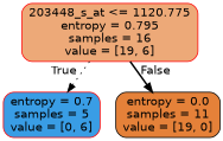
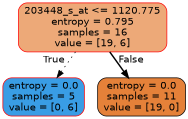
  digraph {
    node [color=red fontname=helvetica shape=box style="filled, rounded"]
    edge [fontname=helvetica labeldistance=2.5 color=black]
    n1 [fillcolor="#e58139ae" label="203448_s_at <= 1120.775\nentropy = 0.795\nsamples = 16\nvalue = [19, 6]"]
-   n2 [fillcolor="#399de5ff" label="entropy = 0.7\nsamples = 5\nvalue = [0, 6]"]
+   n2 [fillcolor="#399de5ff" label="entropy = 0.0\nsamples = 5\nvalue = [0, 6]"]
    n3 [color=black fillcolor="#e58139ff" label="entropy = 0.0\nsamples = 11\nvalue = [19, 0]"]
    n1 -> n2 [headlabel=True labelangle=45 style=dotted]
    n1 -> n3 [headlabel=False labelangle=-45 style=bold]
  }
